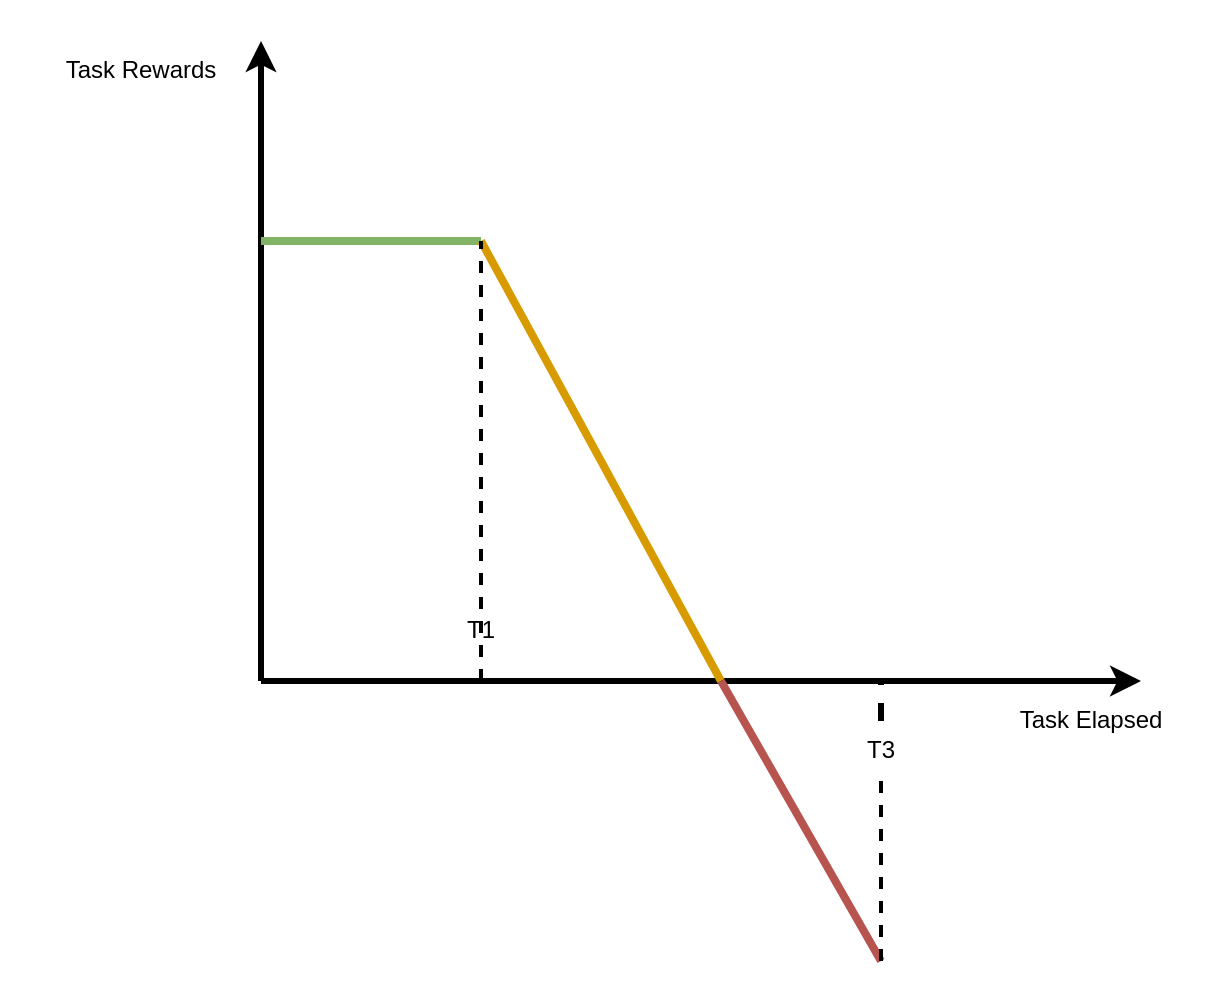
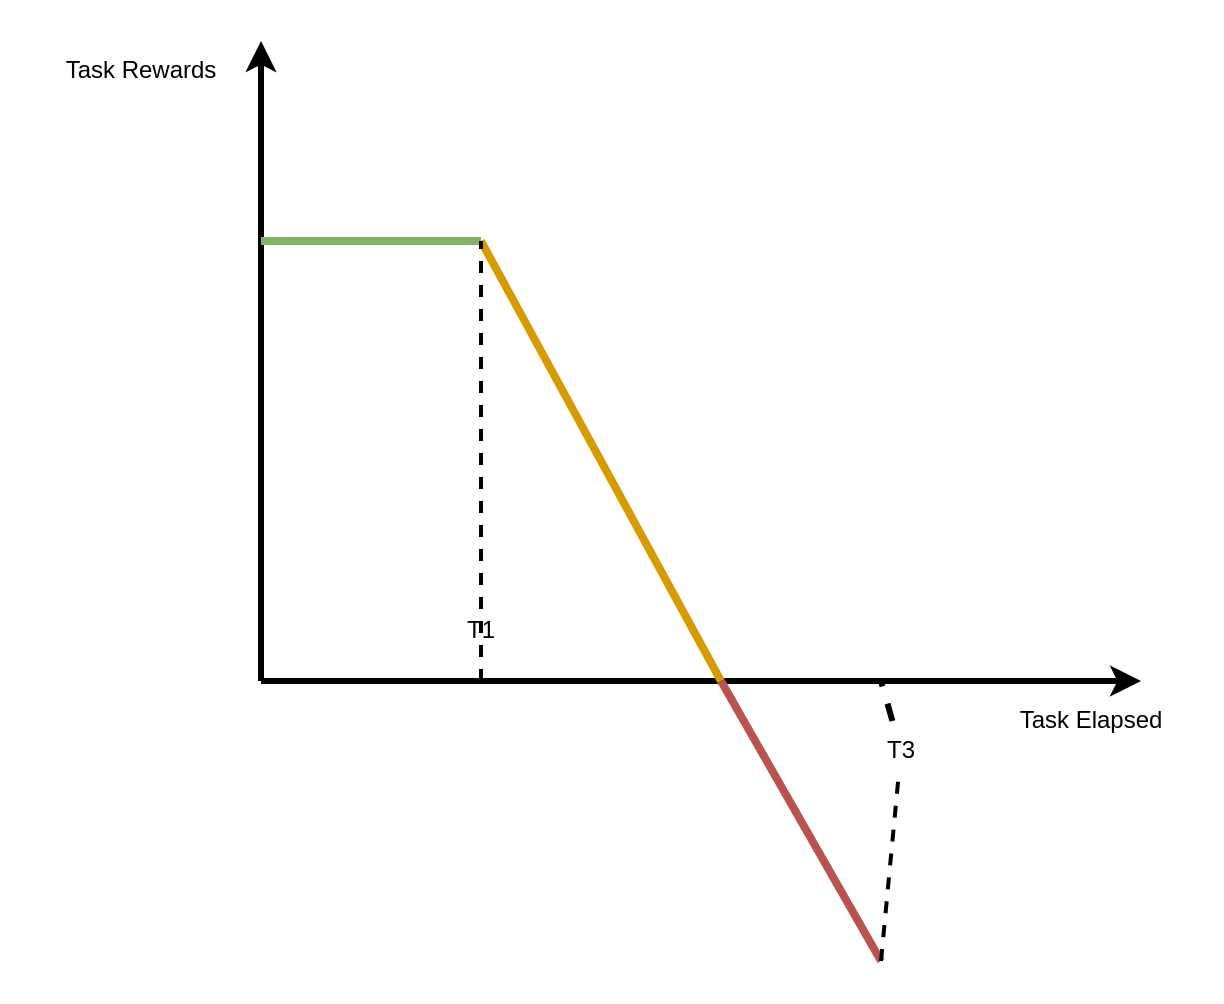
  <mxCell id="0" />
  <mxCell id="1" parent="0" />
  <mxCell id="2" value="" style="endArrow=classic;html=1;rounded=0;strokeWidth=3;" edge="1" parent="1"><mxGeometry width="50" height="50" relative="1" as="geometry"><mxPoint x="130" y="340" as="sourcePoint" /><mxPoint x="570" y="340" as="targetPoint" /></mxGeometry></mxCell>
  <mxCell id="3" value="" style="endArrow=classic;html=1;rounded=0;strokeWidth=3;" edge="1" parent="1"><mxGeometry width="50" height="50" relative="1" as="geometry"><mxPoint x="130" y="340" as="sourcePoint" /><mxPoint x="130" y="20" as="targetPoint" /></mxGeometry></mxCell>
  <mxCell id="4" value="" style="endArrow=none;html=1;rounded=0;fillColor=#d5e8d4;strokeColor=#82b366;strokeWidth=4;" edge="1" parent="1"><mxGeometry width="50" height="50" relative="1" as="geometry"><mxPoint x="130" y="120" as="sourcePoint" /><mxPoint x="240" y="120" as="targetPoint" /></mxGeometry></mxCell>
  <mxCell id="5" value="" style="endArrow=none;html=1;rounded=0;fillColor=#ffe6cc;strokeColor=#d79b00;strokeWidth=4;" edge="1" parent="1"><mxGeometry width="50" height="50" relative="1" as="geometry"><mxPoint x="240" y="120" as="sourcePoint" /><mxPoint x="360" y="340" as="targetPoint" /></mxGeometry></mxCell>
  <mxCell id="6" value="" style="endArrow=none;dashed=1;html=1;rounded=0;strokeWidth=2;" edge="1" parent="1"><mxGeometry width="50" height="50" relative="1" as="geometry"><mxPoint x="240" y="340" as="sourcePoint" /><mxPoint x="240" y="120" as="targetPoint" /></mxGeometry></mxCell>
  <mxCell id="7" value="" style="endArrow=none;dashed=1;html=1;rounded=0;strokeWidth=3;" edge="1" parent="1" source="11"><mxGeometry width="50" height="50" relative="1" as="geometry"><mxPoint x="440" y="480" as="sourcePoint" /><mxPoint x="440" y="340" as="targetPoint" /></mxGeometry></mxCell>
  <mxCell id="8" value="" style="endArrow=none;html=1;rounded=0;strokeWidth=4;fillColor=#f8cecc;strokeColor=#b85450;" edge="1" parent="1"><mxGeometry width="50" height="50" relative="1" as="geometry"><mxPoint x="360" y="340" as="sourcePoint" /><mxPoint x="440" y="480" as="targetPoint" /></mxGeometry></mxCell>
  <mxCell id="9" value="T1" style="text;html=1;align=center;verticalAlign=middle;resizable=0;points=[];autosize=1;strokeColor=none;fillColor=none;strokeWidth=3;" vertex="1" parent="1"><mxGeometry x="220" y="300" width="40" height="30" as="geometry" /></mxCell>
  <mxCell id="10" value="" style="endArrow=none;dashed=1;html=1;rounded=0;strokeWidth=2;" edge="1" parent="1" target="11"><mxGeometry width="50" height="50" relative="1" as="geometry"><mxPoint x="440" y="480" as="sourcePoint" /><mxPoint x="440" y="340" as="targetPoint" /></mxGeometry></mxCell>
- <mxCell id="11" value="T3" style="text;html=1;align=center;verticalAlign=middle;resizable=0;points=[];autosize=1;strokeColor=none;fillColor=none;" vertex="1" parent="1"><mxGeometry x="420" y="360" width="40" height="30" as="geometry" /></mxCell>
+ <mxCell id="11" value="T3" style="text;html=1;align=center;verticalAlign=middle;resizable=0;points=[];autosize=1;strokeColor=none;fillColor=none;" vertex="1" parent="1"><mxGeometry x="430" y="360" width="40" height="30" as="geometry" /></mxCell>
  <mxCell id="12" value="Task Elapsed" style="text;html=1;align=center;verticalAlign=middle;resizable=0;points=[];autosize=1;strokeColor=none;fillColor=none;" vertex="1" parent="1"><mxGeometry x="500" y="345" width="90" height="30" as="geometry" /></mxCell>
  <mxCell id="13" value="Task Rewards" style="text;html=1;align=center;verticalAlign=middle;resizable=0;points=[];autosize=1;strokeColor=none;fillColor=none;" vertex="1" parent="1"><mxGeometry x="20" y="20" width="100" height="30" as="geometry" /></mxCell>
